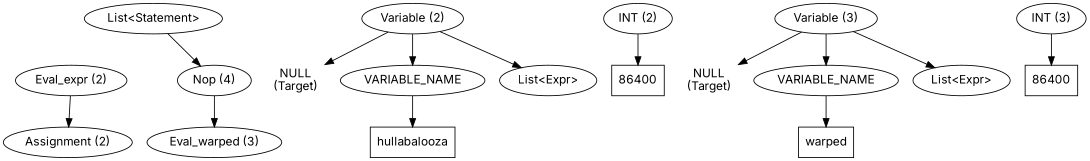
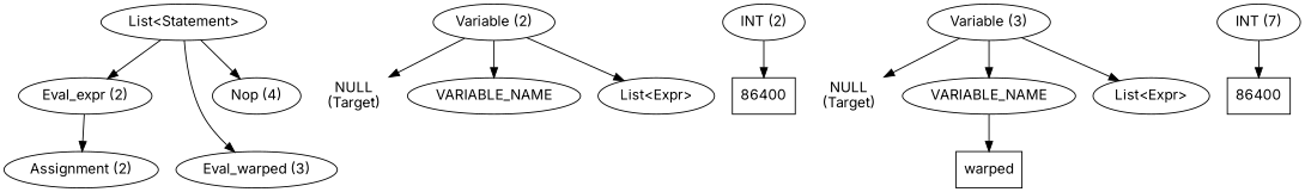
  digraph {
    fontname=Inter
    ordering=out
    node [fontname=Inter]
    edge [fontname=Inter]
    n1 [label="List<Statement>"]
    n2 [label="Eval_expr (2)"]
    n3 [label="Eval_warped (3)"]
    n4 [label="Nop (4)"]
    n5 [label="Assignment (2)"]
    n6 [label="Variable (2)"]
    n7 [label="NULL\n(Target)" shape=plaintext]
    n8 [label=VARIABLE_NAME]
    n9 [label="List<Expr>"]
    n10 [label="INT (2)"]
    n11 [label=86400 shape=box]
-   n12 [label=hullabalooza shape=box]
    n13 [label="Variable (3)"]
    n14 [label="NULL\n(Target)" shape=plaintext]
    n15 [label=VARIABLE_NAME]
    n16 [label="List<Expr>"]
-   n17 [label="INT (3)"]
+   n17 [label="INT (7)"]
    n18 [label=86400 shape=box]
    n19 [label=warped shape=box]
-   n4 -> n3
+   n1 -> n2
+   n1 -> n3
    n1 -> n4
    n2 -> n5
    n6 -> n7
    n6 -> n8
    n6 -> n9
-   n8 -> n12
    n10 -> n11
    n13 -> n14
    n13 -> n15
    n13 -> n16
    n15 -> n19
    n17 -> n18
  }
